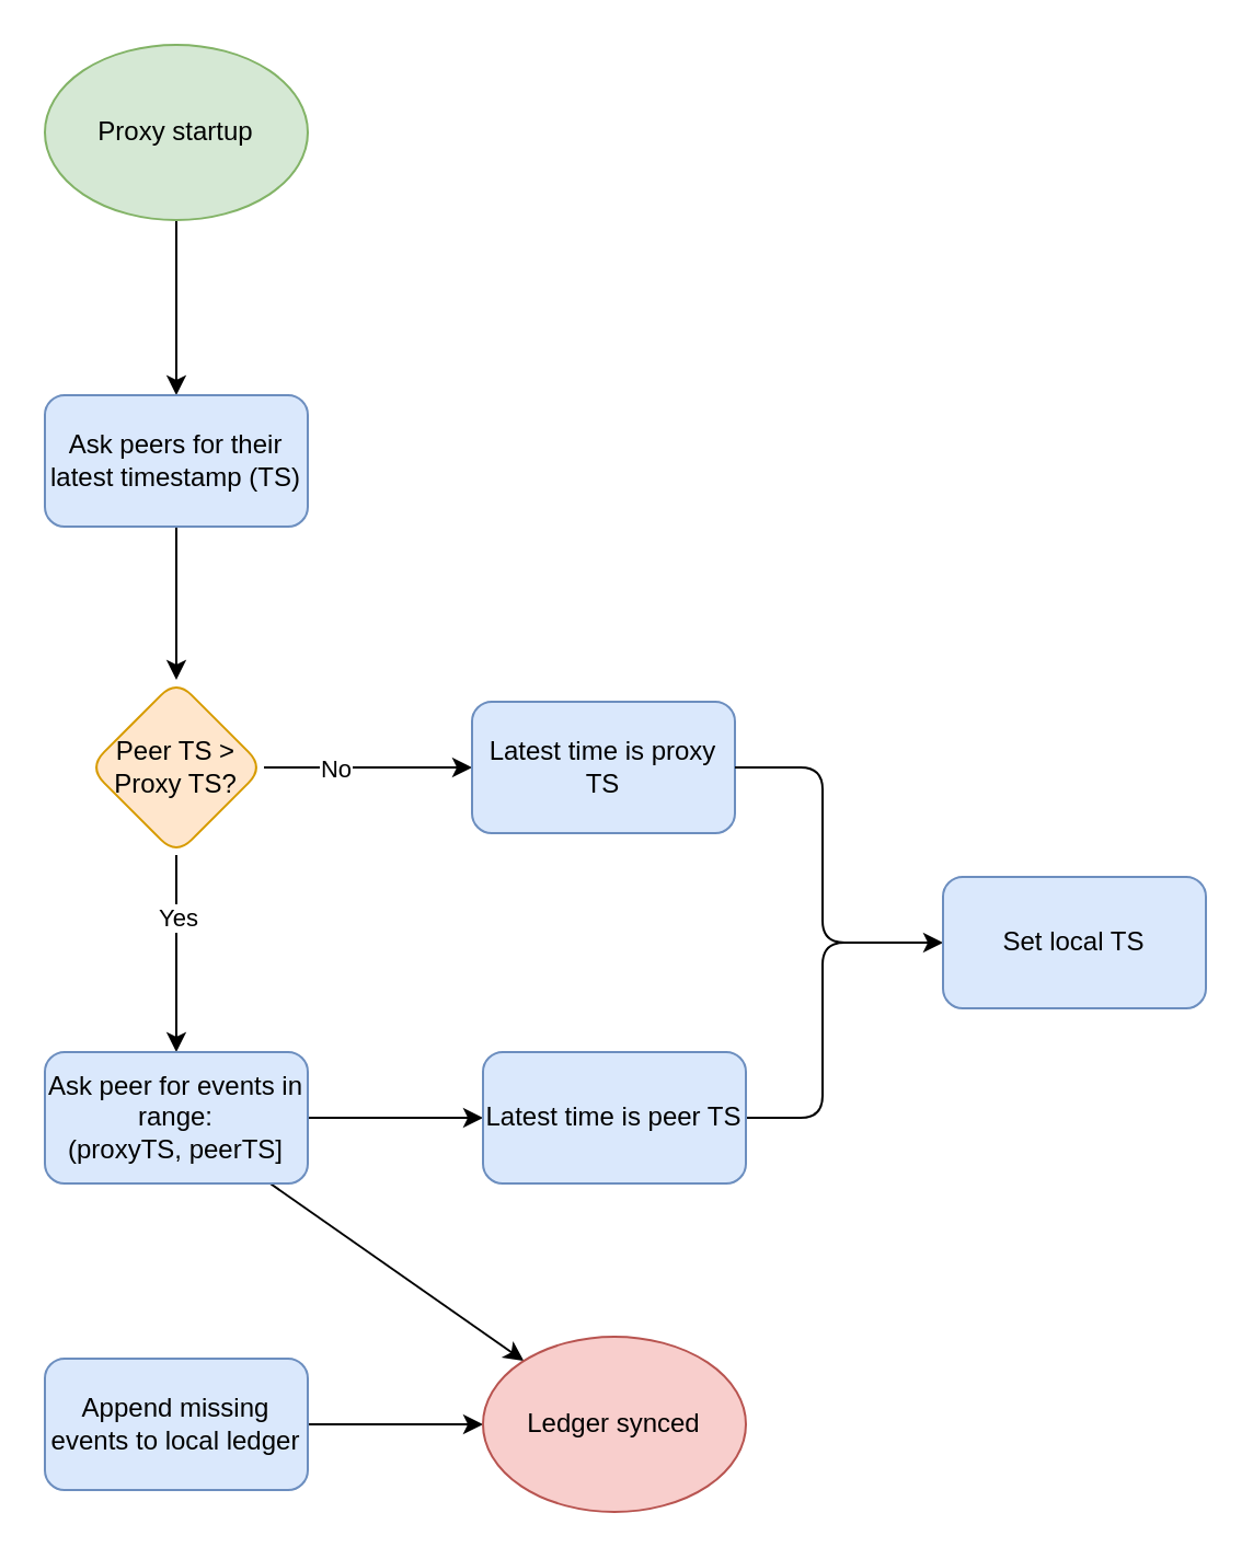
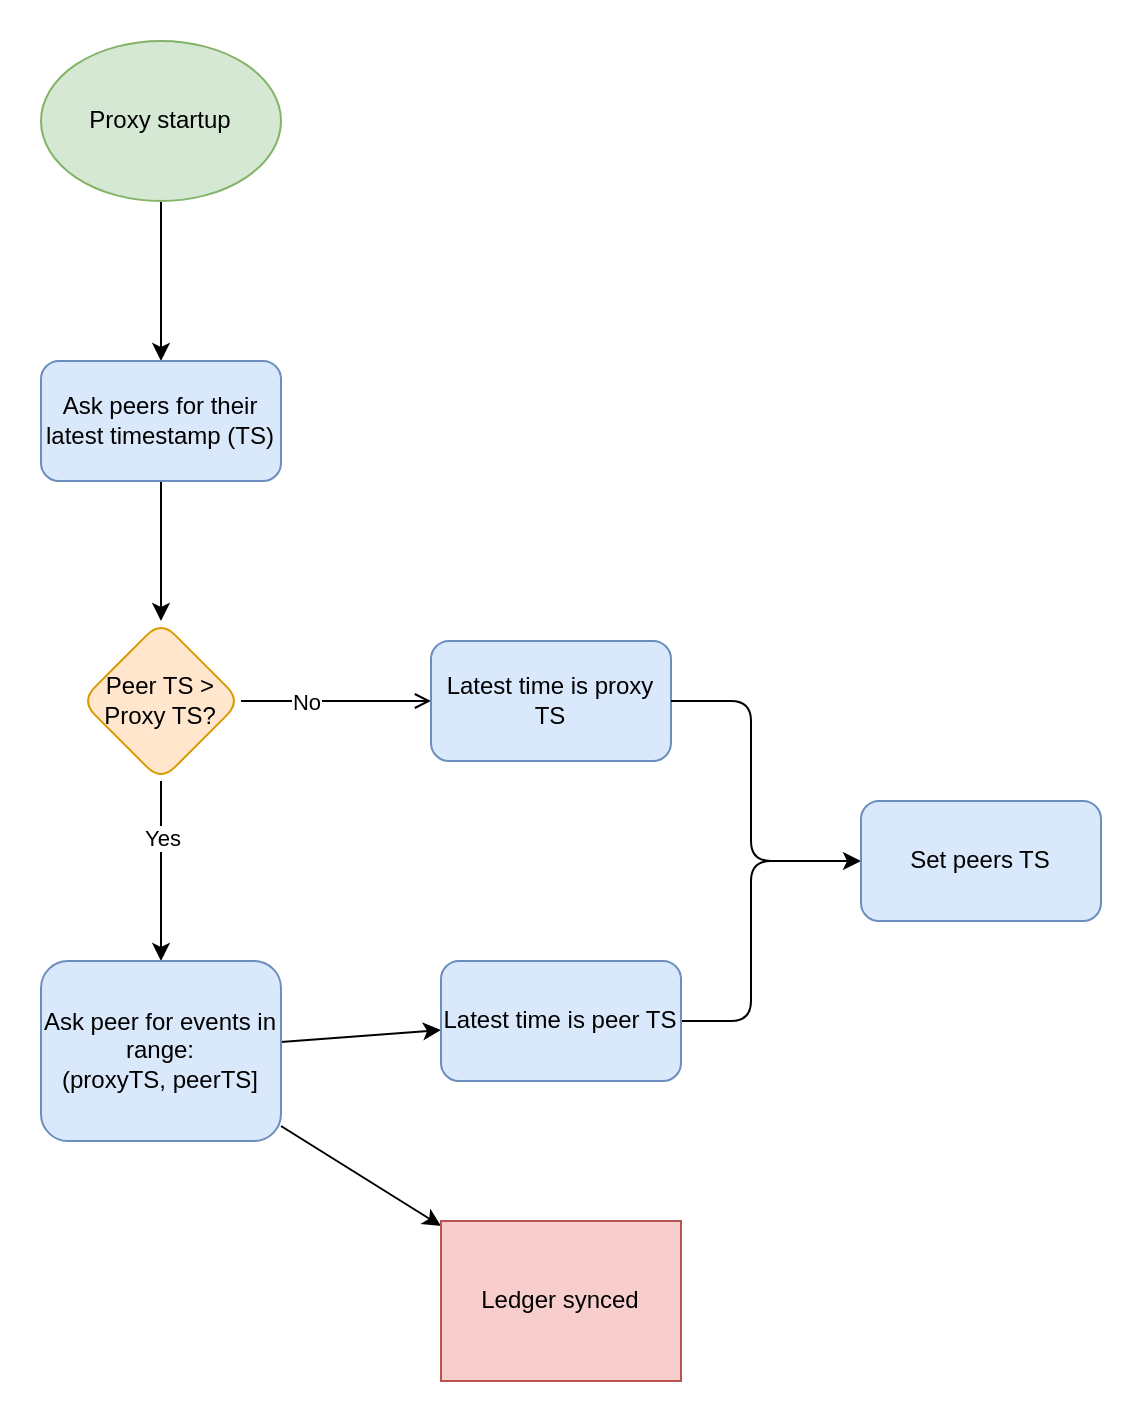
  <mxCell id="0" />
  <mxCell id="1" parent="0" />
  <mxCell id="2" value="" style="edgeStyle=none;html=1;" parent="1" source="3" target="5" edge="1"><mxGeometry relative="1" as="geometry" /></mxCell>
  <mxCell id="3" value="Proxy startup" style="ellipse;whiteSpace=wrap;html=1;fillColor=#d5e8d4;strokeColor=#82b366;" parent="1" vertex="1"><mxGeometry x="20" y="20" width="120" height="80" as="geometry" /></mxCell>
  <mxCell id="4" style="edgeStyle=none;html=1;exitX=0.5;exitY=1;exitDx=0;exitDy=0;entryX=0.5;entryY=0;entryDx=0;entryDy=0;" parent="1" source="5" target="10" edge="1"><mxGeometry relative="1" as="geometry" /></mxCell>
  <mxCell id="5" value="Ask peers for their latest timestamp (TS)" style="rounded=1;whiteSpace=wrap;html=1;fillColor=#dae8fc;strokeColor=#6c8ebf;" parent="1" vertex="1"><mxGeometry x="20" y="180" width="120" height="60" as="geometry" /></mxCell>
- <mxCell id="6" value="" style="edgeStyle=none;html=1;" parent="1" source="10" target="11" edge="1"><mxGeometry relative="1" as="geometry" /></mxCell>
+ <mxCell id="6" value="" style="edgeStyle=none;html=1;endArrow=open;" parent="1" source="10" target="11" edge="1"><mxGeometry relative="1" as="geometry" /></mxCell>
  <mxCell id="7" value="No" style="edgeLabel;html=1;align=center;verticalAlign=middle;resizable=0;points=[];" parent="6" vertex="1" connectable="0"><mxGeometry x="-0.332" relative="1" as="geometry"><mxPoint as="offset" /></mxGeometry></mxCell>
  <mxCell id="8" value="" style="edgeStyle=none;html=1;" parent="1" source="10" target="14" edge="1"><mxGeometry relative="1" as="geometry" /></mxCell>
  <mxCell id="9" value="Yes" style="edgeLabel;html=1;align=center;verticalAlign=middle;resizable=0;points=[];" parent="8" vertex="1" connectable="0"><mxGeometry x="-0.379" relative="1" as="geometry"><mxPoint as="offset" /></mxGeometry></mxCell>
  <mxCell id="10" value="Peer TS &amp;gt; Proxy TS?" style="rhombus;whiteSpace=wrap;html=1;fillColor=#ffe6cc;strokeColor=#d79b00;rounded=1;" parent="1" vertex="1"><mxGeometry x="40" y="310" width="80" height="80" as="geometry" /></mxCell>
  <mxCell id="11" value="Latest time is proxy TS" style="whiteSpace=wrap;html=1;fillColor=#dae8fc;strokeColor=#6c8ebf;rounded=1;" parent="1" vertex="1"><mxGeometry x="215" y="320" width="120" height="60" as="geometry" /></mxCell>
  <mxCell id="12" value="" style="edgeStyle=none;html=1;" parent="1" source="14" target="21" edge="1"><mxGeometry relative="1" as="geometry" /></mxCell>
  <mxCell id="13" value="" style="edgeStyle=none;html=1;" parent="1" source="14" target="18" edge="1"><mxGeometry relative="1" as="geometry" /></mxCell>
- <mxCell id="14" value="Ask peer for events in range:&lt;br&gt;(proxyTS, peerTS]" style="whiteSpace=wrap;html=1;fillColor=#dae8fc;strokeColor=#6c8ebf;rounded=1;" parent="1" vertex="1"><mxGeometry x="20" y="480" width="120" height="60" as="geometry" /></mxCell>
- <mxCell id="15" value="" style="edgeStyle=orthogonalEdgeStyle;rounded=0;orthogonalLoop=1;jettySize=auto;html=1;" parent="1" source="16" target="21" edge="1"><mxGeometry relative="1" as="geometry" /></mxCell>
- <mxCell id="16" value="Append missing events to local ledger" style="whiteSpace=wrap;html=1;fillColor=#dae8fc;strokeColor=#6c8ebf;rounded=1;" parent="1" vertex="1"><mxGeometry x="20" y="620" width="120" height="60" as="geometry" /></mxCell>
+ <mxCell id="14" value="Ask peer for events in range:&lt;br&gt;(proxyTS, peerTS]" style="whiteSpace=wrap;html=1;fillColor=#dae8fc;strokeColor=#6c8ebf;rounded=1;" parent="1" vertex="1"><mxGeometry x="20" y="480" width="120" height="90" as="geometry" /></mxCell>
  <mxCell id="17" style="edgeStyle=none;html=1;exitX=1;exitY=0.5;exitDx=0;exitDy=0;entryX=0;entryY=0.5;entryDx=0;entryDy=0;" parent="1" source="18" target="20" edge="1"><mxGeometry relative="1" as="geometry"><mxPoint x="425" y="430" as="targetPoint" /><Array as="points"><mxPoint x="375" y="510" /><mxPoint x="375" y="430" /></Array></mxGeometry></mxCell>
  <mxCell id="18" value="Latest time is peer TS" style="whiteSpace=wrap;html=1;fillColor=#dae8fc;strokeColor=#6c8ebf;rounded=1;" parent="1" vertex="1"><mxGeometry x="220" y="480" width="120" height="60" as="geometry" /></mxCell>
  <mxCell id="19" value="" style="endArrow=none;html=1;exitX=1;exitY=0.5;exitDx=0;exitDy=0;entryX=0;entryY=0.5;entryDx=0;entryDy=0;" parent="1" source="11" edge="1"><mxGeometry width="50" height="50" relative="1" as="geometry"><mxPoint x="505" y="390" as="sourcePoint" /><mxPoint x="425" y="430" as="targetPoint" /><Array as="points"><mxPoint x="375" y="350" /><mxPoint x="375" y="430" /></Array></mxGeometry></mxCell>
- <mxCell id="20" value="Set local TS" style="rounded=1;whiteSpace=wrap;html=1;fillColor=#dae8fc;strokeColor=#6c8ebf;" parent="1" vertex="1"><mxGeometry x="430" y="400" width="120" height="60" as="geometry" /></mxCell>
- <mxCell id="21" value="Ledger synced" style="ellipse;whiteSpace=wrap;html=1;fillColor=#f8cecc;strokeColor=#b85450;rounded=1;" parent="1" vertex="1"><mxGeometry x="220" y="610" width="120" height="80" as="geometry" /></mxCell>
+ <mxCell id="20" value="Set peers TS" style="rounded=1;whiteSpace=wrap;html=1;fillColor=#dae8fc;strokeColor=#6c8ebf;" parent="1" vertex="1"><mxGeometry x="430" y="400" width="120" height="60" as="geometry" /></mxCell>
+ <mxCell id="21" value="Ledger synced" style="whiteSpace=wrap;html=1;fillColor=#f8cecc;strokeColor=#b85450;rounded=0;" parent="1" vertex="1"><mxGeometry x="220" y="610" width="120" height="80" as="geometry" /></mxCell>
